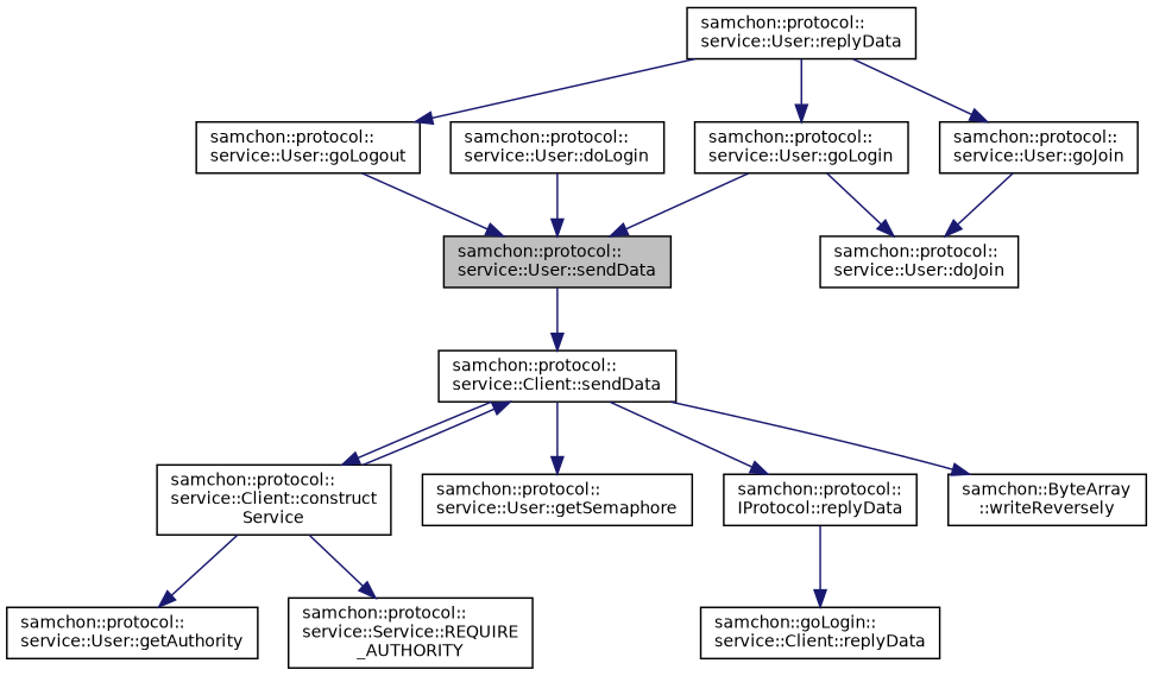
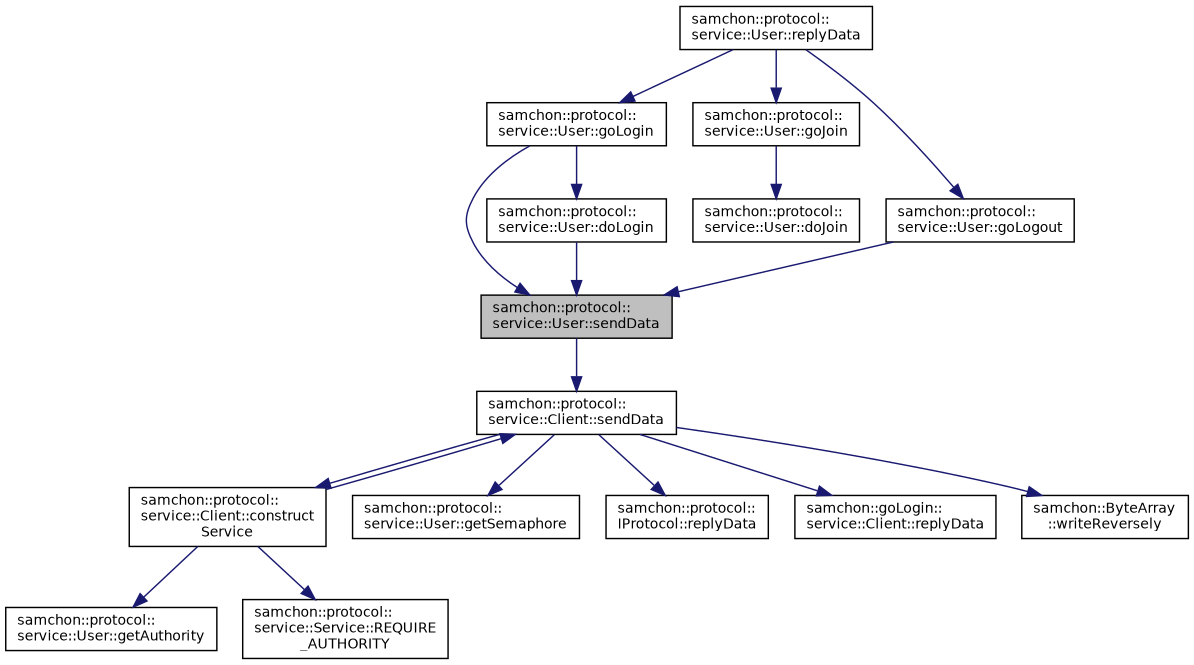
  digraph {
    rankdir=TB
    node [color=black fillcolor=white fontname=Helvetica fontsize=10 shape=record style=filled]
    edge [color=midnightblue fontname=Helvetica fontsize=10 labelfontname=Helvetica labelfontsize=10 style=solid]
    n1 [fillcolor=grey75 fontcolor=black height=0.2 label="samchon::protocol::\lservice::User::sendData" width=0.4]
    n2 [height=0.2 label="samchon::protocol::\lservice::Client::sendData" width=0.4]
    n3 [height=0.2 label="samchon::protocol::\lservice::Client::construct\lService" width=0.4]
    n4 [height=0.2 label="samchon::protocol::\lservice::User::getSemaphore" width=0.4]
    n5 [height=0.2 label="samchon::protocol::\lIProtocol::replyData" width=0.4]
    n6 [height=0.2 label="samchon::goLogin::\lservice::Client::replyData" width=0.4]
    n7 [height=0.2 label="samchon::ByteArray\l::writeReversely" width=0.4]
    n8 [height=0.2 label="samchon::protocol::\lservice::User::getAuthority" width=0.4]
    n9 [height=0.2 label="samchon::protocol::\lservice::Service::REQUIRE\l_AUTHORITY" width=0.4]
    n10 [height=0.2 label="samchon::protocol::\lservice::User::replyData" width=0.4]
    n11 [height=0.2 label="samchon::protocol::\lservice::User::goLogin" width=0.4]
    n12 [height=0.2 label="samchon::protocol::\lservice::User::goJoin" width=0.4]
    n13 [height=0.2 label="samchon::protocol::\lservice::User::goLogout" width=0.4]
    n14 [height=0.2 label="samchon::protocol::\lservice::User::doLogin" width=0.4]
    n15 [height=0.2 label="samchon::protocol::\lservice::User::doJoin" width=0.4]
    n1 -> n2
    n2 -> n3
    n2 -> n4
    n2 -> n5
-   n5 -> n6
+   n2 -> n6
    n2 -> n7
    n3 -> n2
    n3 -> n8
    n3 -> n9
    n10 -> n11
    n10 -> n12
    n10 -> n13
    n11 -> n1
-   n11 -> n15
+   n11 -> n14
    n12 -> n15
    n13 -> n1
    n14 -> n1
  }
